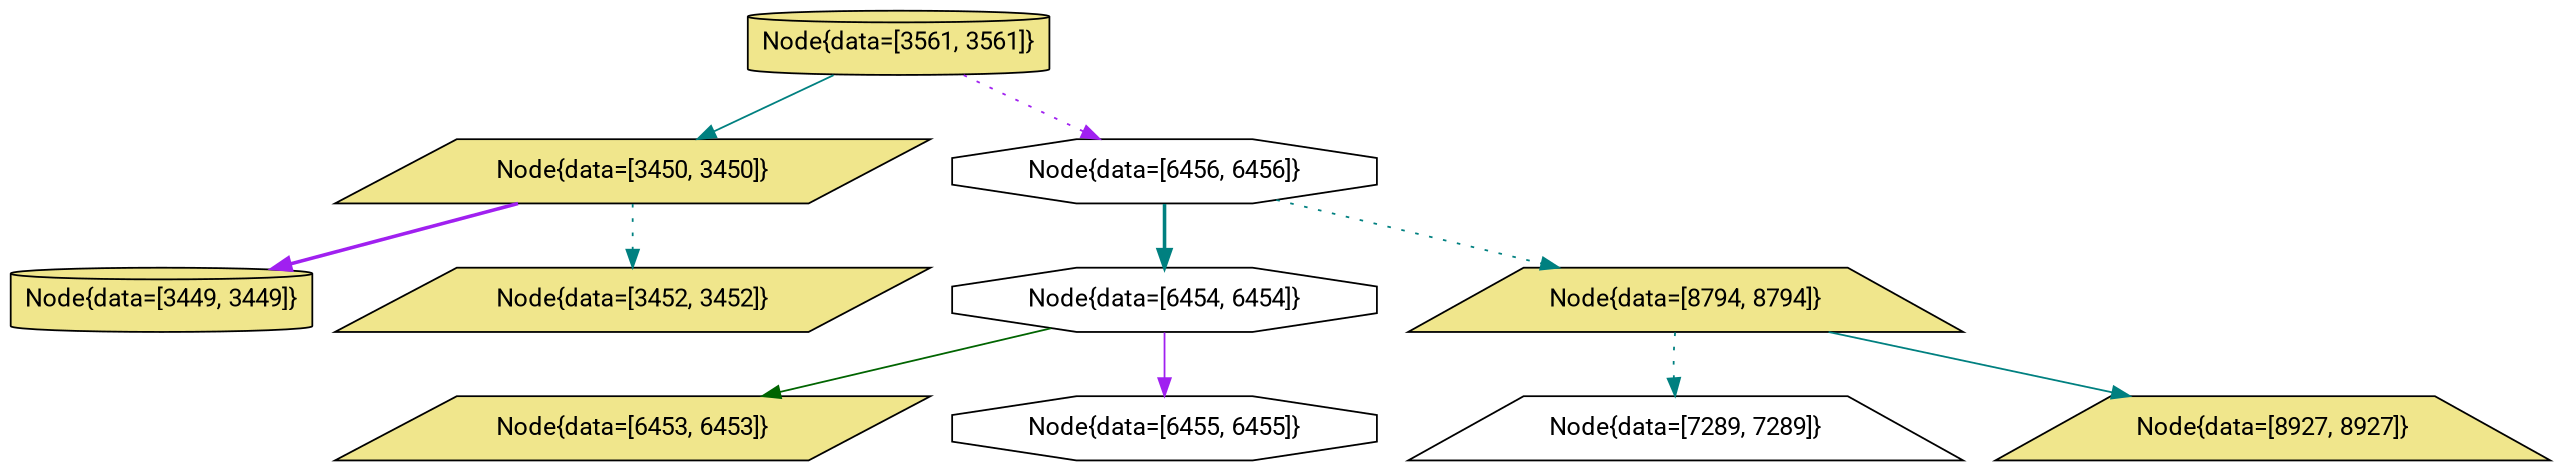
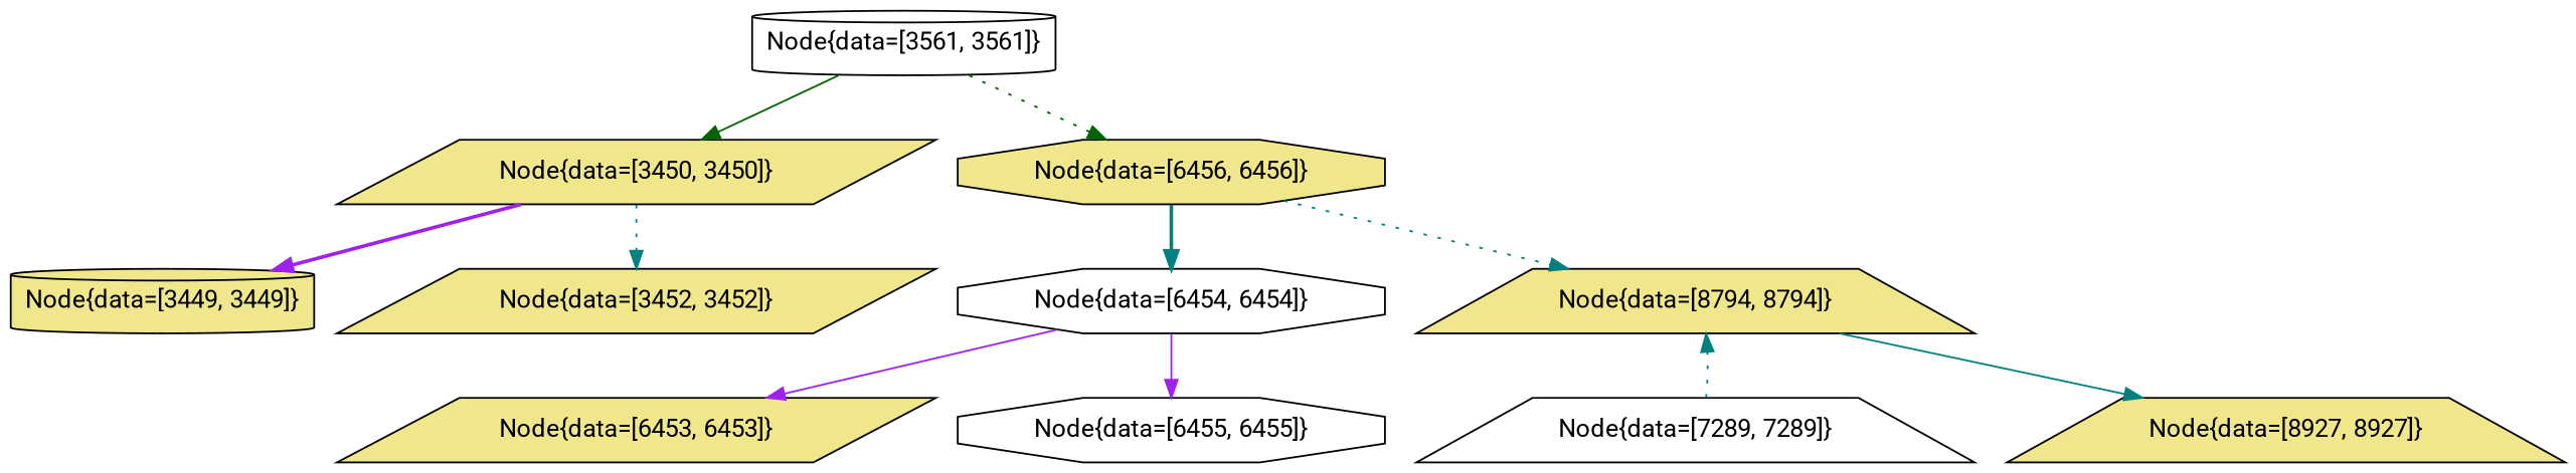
  digraph {
    fontname=Roboto
    node [fillcolor=khaki fontname=Roboto shape=parallelogram style=filled]
    edge [color=teal fontname=Roboto style=solid]
-   n1 [label="Node{data=[3561, 3561]}" shape=cylinder]
+   n1 [fillcolor=white label="Node{data=[3561, 3561]}" shape=cylinder]
    n2 [label="Node{data=[3450, 3450]}"]
-   n3 [fillcolor=white label="Node{data=[6456, 6456]}" shape=octagon]
+   n3 [label="Node{data=[6456, 6456]}" shape=octagon]
    n4 [label="Node{data=[3449, 3449]}" shape=cylinder]
    n5 [label="Node{data=[3452, 3452]}"]
    n6 [fillcolor=white label="Node{data=[6454, 6454]}" shape=octagon]
    n7 [label="Node{data=[8794, 8794]}" shape=trapezium]
    n8 [label="Node{data=[6453, 6453]}"]
    n9 [fillcolor=white label="Node{data=[6455, 6455]}" shape=octagon]
    n10 [fillcolor=white label="Node{data=[7289, 7289]}" shape=trapezium]
    n11 [label="Node{data=[8927, 8927]}" shape=trapezium]
-   n1 -> n2
-   n1 -> n3 [color=purple style=dotted]
+   n1 -> n2 [color=darkgreen]
+   n1 -> n3 [color=darkgreen style=dotted]
    n2 -> n4 [color=purple style=bold]
    n2 -> n5 [style=dotted]
    n3 -> n6 [style=bold]
    n3 -> n7 [style=dotted]
-   n6 -> n8 [color=darkgreen]
+   n6 -> n8 [color=purple]
    n6 -> n9 [color=purple]
-   n7 -> n10 [style=dotted]
+   n10 -> n7 [style=dotted]
    n7 -> n11
  }
